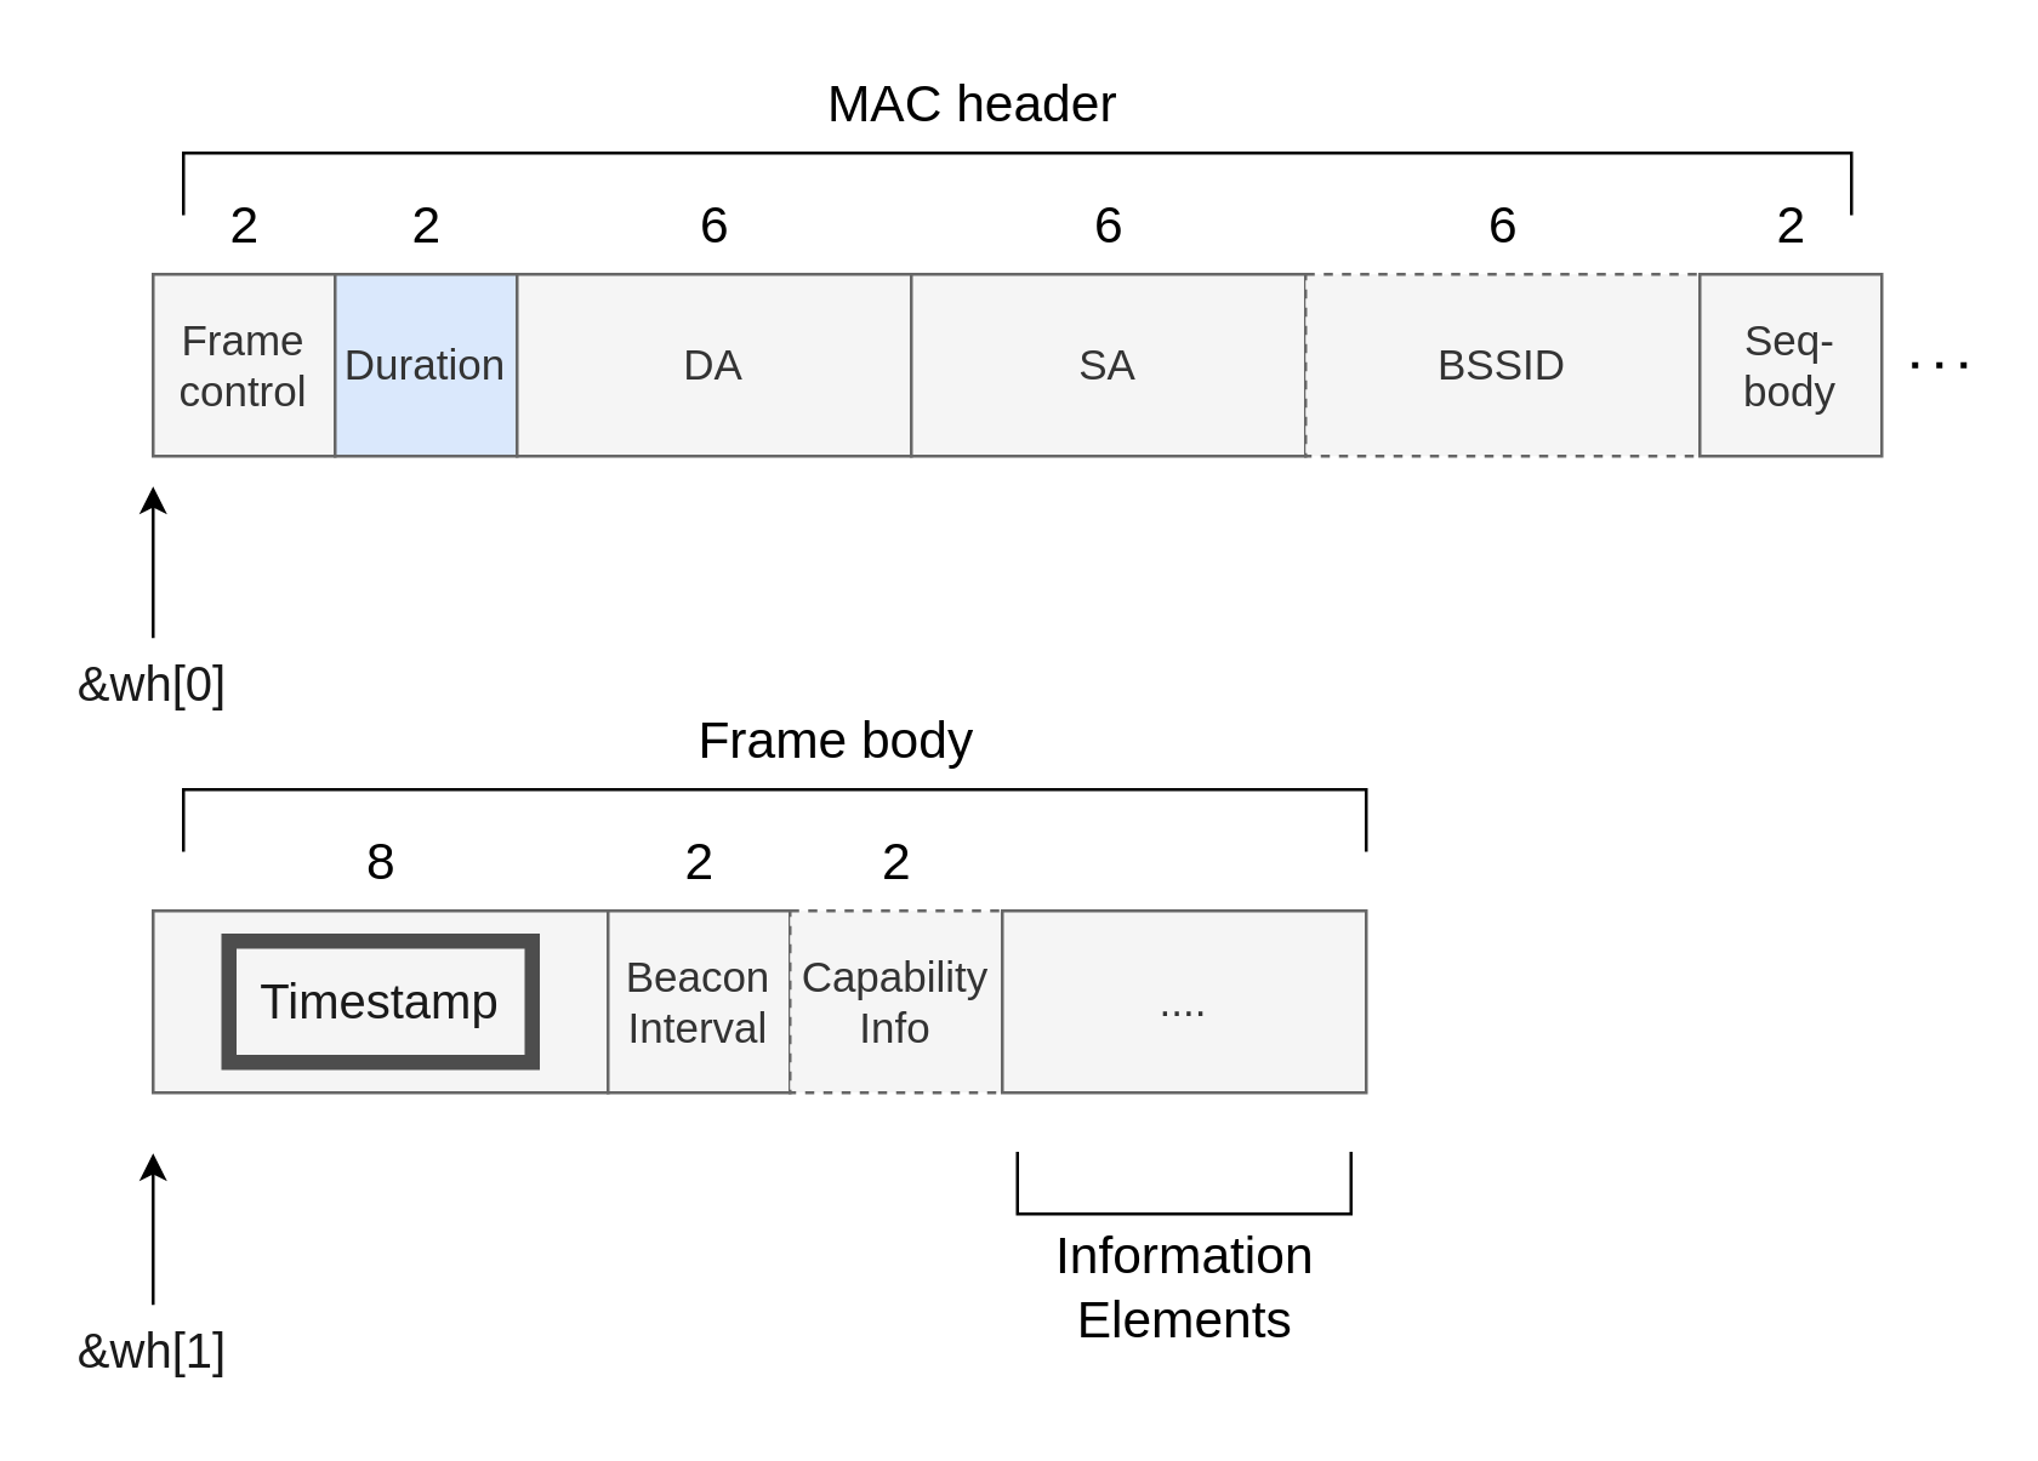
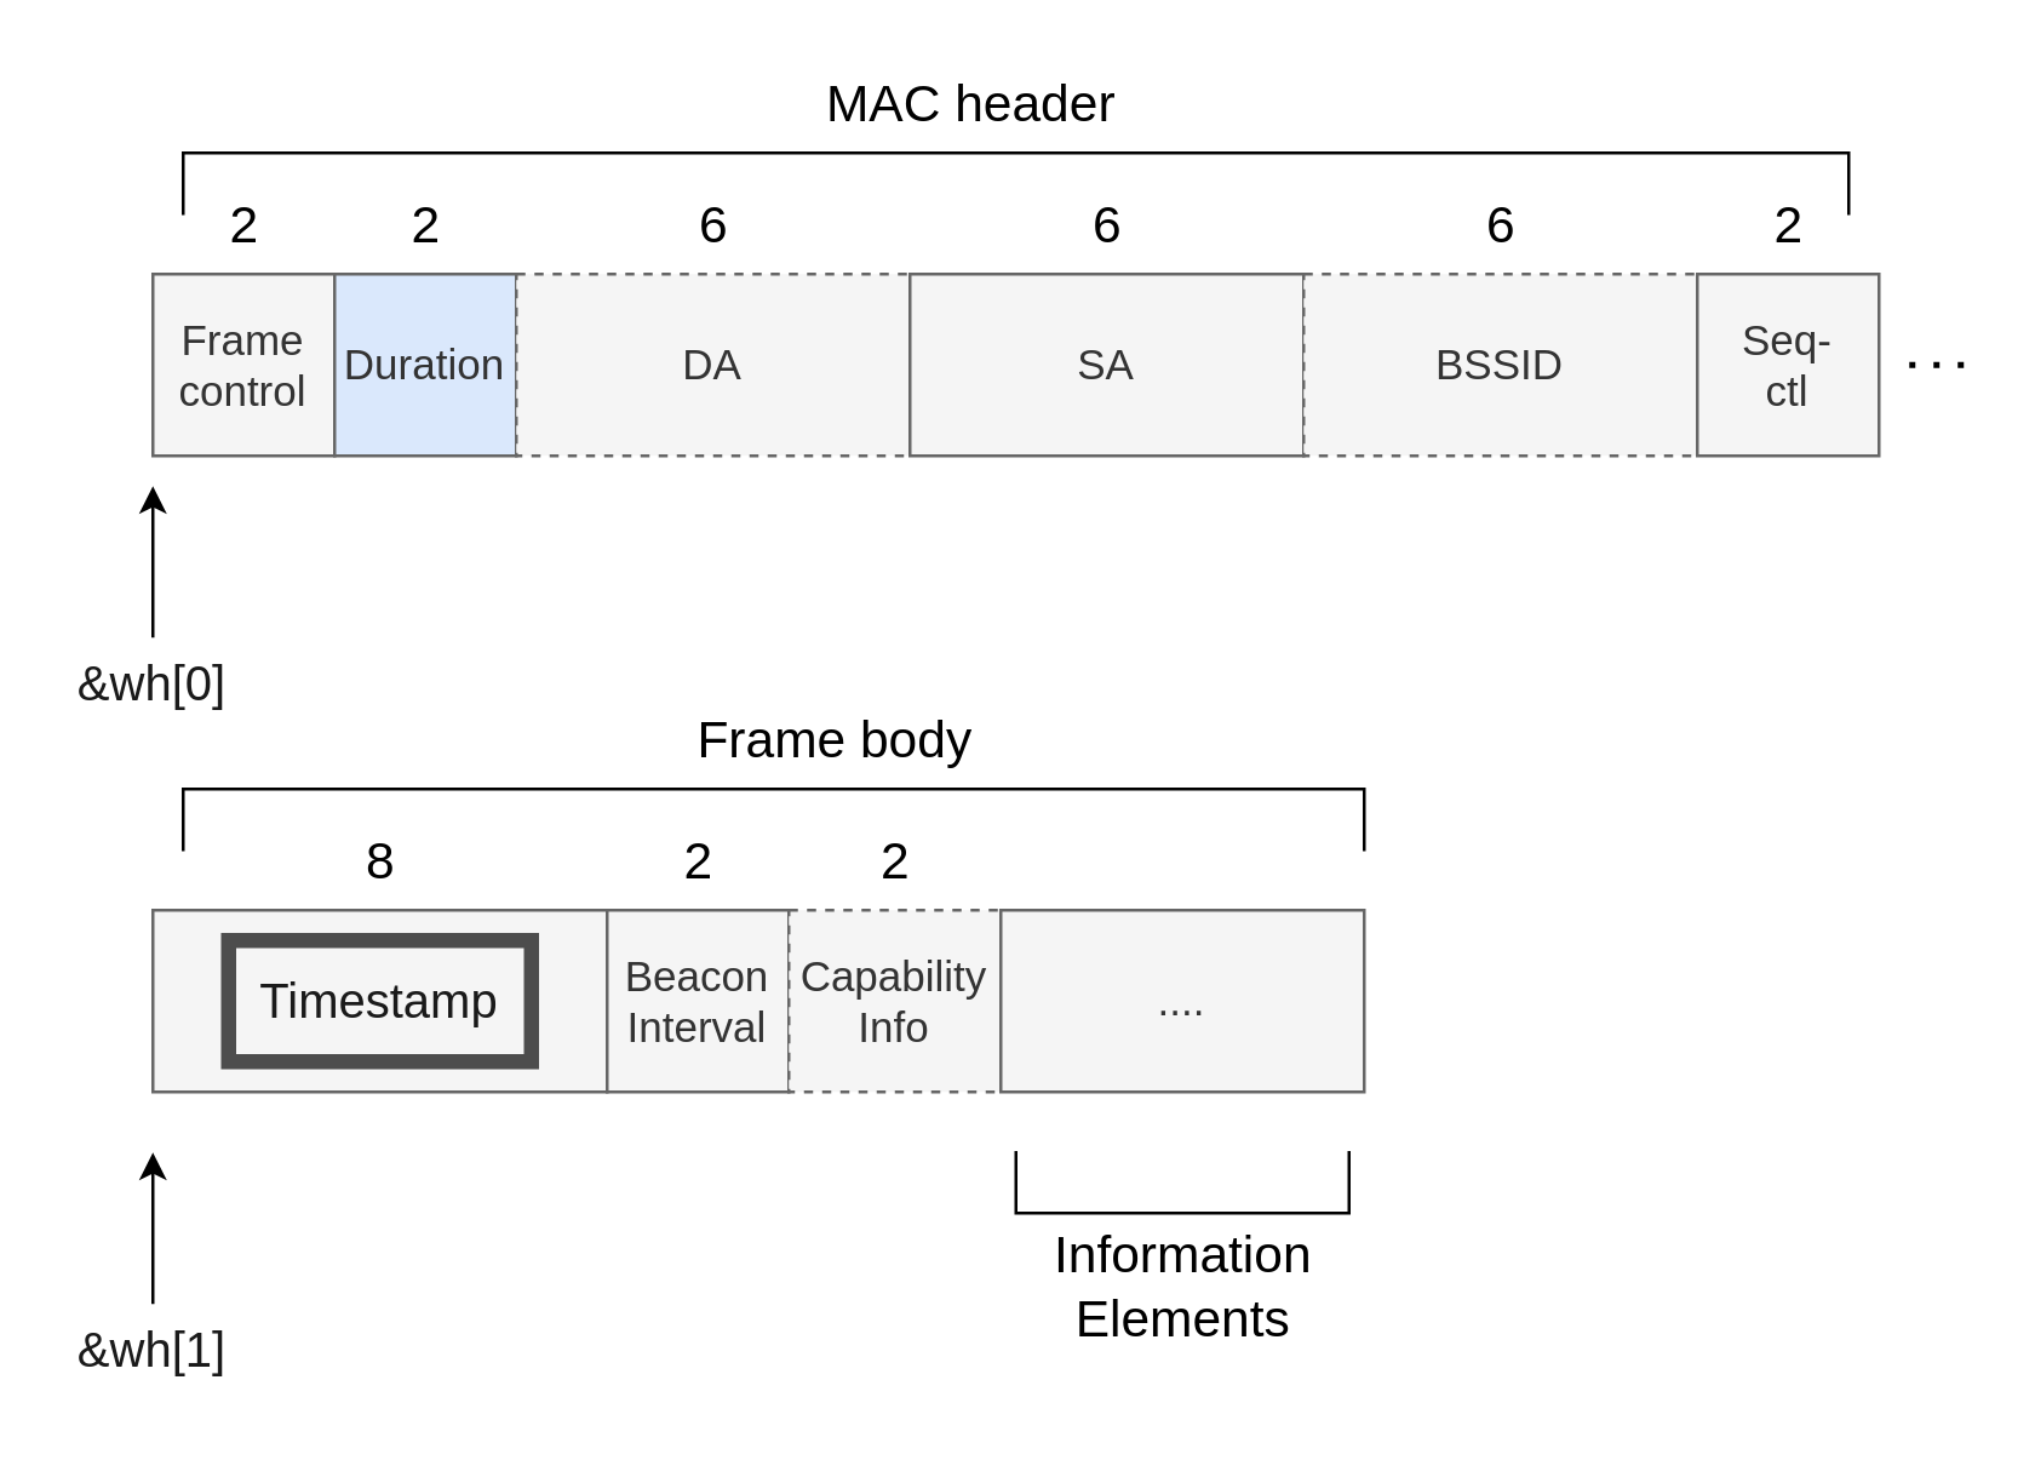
  <mxCell id="0" />
  <mxCell id="1" parent="0" />
  <mxCell id="2" value="Frame &lt;br style=&quot;font-size: 14px;&quot;&gt;control&lt;br style=&quot;font-size: 14px;&quot;&gt;" style="rounded=0;whiteSpace=wrap;html=1;fontSize=14;fillColor=#f5f5f5;fontColor=#333333;strokeColor=#666666;" parent="1" vertex="1"><mxGeometry x="50" y="90" width="60" height="60" as="geometry" /></mxCell>
  <mxCell id="3" value="Duration" style="rounded=0;whiteSpace=wrap;html=1;fontSize=14;fillColor=#dae8fc;fontColor=#333333;strokeColor=#666666;" parent="1" vertex="1"><mxGeometry x="110" y="90" width="60" height="60" as="geometry" /></mxCell>
- <mxCell id="4" value="DA" style="rounded=0;whiteSpace=wrap;html=1;fontSize=14;fillColor=#f5f5f5;fontColor=#333333;strokeColor=#666666;" parent="1" vertex="1"><mxGeometry x="170" y="90" width="130" height="60" as="geometry" /></mxCell>
+ <mxCell id="4" value="DA" style="rounded=0;whiteSpace=wrap;html=1;fontSize=14;fillColor=#f5f5f5;fontColor=#333333;strokeColor=#666666;dashed=1;" parent="1" vertex="1"><mxGeometry x="170" y="90" width="130" height="60" as="geometry" /></mxCell>
  <mxCell id="5" value="SA" style="rounded=0;whiteSpace=wrap;html=1;fontSize=14;fillColor=#f5f5f5;fontColor=#333333;strokeColor=#666666;" parent="1" vertex="1"><mxGeometry x="300" y="90" width="130" height="60" as="geometry" /></mxCell>
  <mxCell id="6" value="BSSID" style="rounded=0;whiteSpace=wrap;html=1;fontSize=14;fillColor=#f5f5f5;fontColor=#333333;strokeColor=#666666;dashed=1;" parent="1" vertex="1"><mxGeometry x="430" y="90" width="130" height="60" as="geometry" /></mxCell>
- <mxCell id="7" value="Seq-&lt;br&gt;body" style="rounded=0;whiteSpace=wrap;html=1;fontSize=14;fillColor=#f5f5f5;fontColor=#333333;strokeColor=#666666;" parent="1" vertex="1"><mxGeometry x="560" y="90" width="60" height="60" as="geometry" /></mxCell>
+ <mxCell id="7" value="Seq-&lt;br&gt;ctl" style="rounded=0;whiteSpace=wrap;html=1;fontSize=14;fillColor=#f5f5f5;fontColor=#333333;strokeColor=#666666;" parent="1" vertex="1"><mxGeometry x="560" y="90" width="60" height="60" as="geometry" /></mxCell>
  <mxCell id="8" value="" style="shape=partialRectangle;whiteSpace=wrap;html=1;bottom=1;right=1;left=1;top=0;fillColor=none;routingCenterX=-0.5;fontSize=14;rotation=-180;" parent="1" vertex="1"><mxGeometry x="60" y="50" width="550" height="20" as="geometry" /></mxCell>
  <mxCell id="9" value="MAC&amp;nbsp;header" style="text;html=1;align=center;verticalAlign=middle;resizable=0;points=[];autosize=1;strokeColor=none;fillColor=none;fontSize=17;" parent="1" vertex="1"><mxGeometry x="260" y="20" width="120" height="30" as="geometry" /></mxCell>
  <mxCell id="10" value="2" style="text;html=1;align=center;verticalAlign=middle;resizable=0;points=[];autosize=1;strokeColor=none;fillColor=none;fontSize=17;" parent="1" vertex="1"><mxGeometry x="65" y="60" width="30" height="30" as="geometry" /></mxCell>
  <mxCell id="11" value="2" style="text;html=1;align=center;verticalAlign=middle;resizable=0;points=[];autosize=1;strokeColor=none;fillColor=none;fontSize=17;" parent="1" vertex="1"><mxGeometry x="125" y="60" width="30" height="30" as="geometry" /></mxCell>
  <mxCell id="12" value="6" style="text;html=1;align=center;verticalAlign=middle;resizable=0;points=[];autosize=1;strokeColor=none;fillColor=none;fontSize=17;" parent="1" vertex="1"><mxGeometry x="220" y="60" width="30" height="30" as="geometry" /></mxCell>
  <mxCell id="13" value="6" style="text;html=1;align=center;verticalAlign=middle;resizable=0;points=[];autosize=1;strokeColor=none;fillColor=none;fontSize=17;" parent="1" vertex="1"><mxGeometry x="350" y="60" width="30" height="30" as="geometry" /></mxCell>
  <mxCell id="14" value="6" style="text;html=1;align=center;verticalAlign=middle;resizable=0;points=[];autosize=1;strokeColor=none;fillColor=none;fontSize=17;" parent="1" vertex="1"><mxGeometry x="480" y="60" width="30" height="30" as="geometry" /></mxCell>
  <mxCell id="15" value="2" style="text;html=1;align=center;verticalAlign=middle;resizable=0;points=[];autosize=1;strokeColor=none;fillColor=none;fontSize=17;" parent="1" vertex="1"><mxGeometry x="575" y="60" width="30" height="30" as="geometry" /></mxCell>
  <mxCell id="16" value="&lt;font color=&quot;#1a1a1a&quot; style=&quot;font-size: 16px;&quot;&gt;Timestamp&lt;/font&gt;" style="rounded=0;whiteSpace=wrap;html=1;fontSize=14;fillColor=#f5f5f5;fontColor=#333333;strokeColor=#666666;" parent="1" vertex="1"><mxGeometry x="50" y="300" width="150" height="60" as="geometry" /></mxCell>
  <mxCell id="17" value="8" style="text;html=1;align=center;verticalAlign=middle;resizable=0;points=[];autosize=1;strokeColor=none;fillColor=none;fontSize=17;" parent="1" vertex="1"><mxGeometry x="110" y="270" width="30" height="30" as="geometry" /></mxCell>
  <mxCell id="18" value="Beacon&lt;br&gt;Interval" style="rounded=0;whiteSpace=wrap;html=1;fontSize=14;fillColor=#f5f5f5;fontColor=#333333;strokeColor=#666666;" parent="1" vertex="1"><mxGeometry x="200" y="300" width="60" height="60" as="geometry" /></mxCell>
  <mxCell id="19" value="2" style="text;html=1;align=center;verticalAlign=middle;resizable=0;points=[];autosize=1;strokeColor=none;fillColor=none;fontSize=17;" parent="1" vertex="1"><mxGeometry x="215" y="270" width="30" height="30" as="geometry" /></mxCell>
  <mxCell id="20" value="Capability&lt;br&gt;Info" style="rounded=0;whiteSpace=wrap;html=1;fontSize=14;fillColor=#f5f5f5;fontColor=#333333;strokeColor=#666666;dashed=1;" parent="1" vertex="1"><mxGeometry x="260" y="300" width="70" height="60" as="geometry" /></mxCell>
  <mxCell id="21" value="2" style="text;html=1;align=center;verticalAlign=middle;resizable=0;points=[];autosize=1;strokeColor=none;fillColor=none;fontSize=17;" parent="1" vertex="1"><mxGeometry x="280" y="270" width="30" height="30" as="geometry" /></mxCell>
  <mxCell id="22" value="...." style="rounded=0;whiteSpace=wrap;html=1;fontSize=14;fillColor=#f5f5f5;fontColor=#333333;strokeColor=#666666;" parent="1" vertex="1"><mxGeometry x="330" y="300" width="120" height="60" as="geometry" /></mxCell>
  <mxCell id="23" value="" style="shape=partialRectangle;whiteSpace=wrap;html=1;bottom=1;right=1;left=1;top=0;fillColor=none;routingCenterX=-0.5;fontSize=14;rotation=-180;" parent="1" vertex="1"><mxGeometry x="60" y="260" width="390" height="20" as="geometry" /></mxCell>
  <mxCell id="24" value="Frame body" style="text;html=1;align=center;verticalAlign=middle;resizable=0;points=[];autosize=1;strokeColor=none;fillColor=none;fontSize=17;" parent="1" vertex="1"><mxGeometry x="220" y="230" width="110" height="30" as="geometry" /></mxCell>
  <mxCell id="25" value="" style="shape=partialRectangle;whiteSpace=wrap;html=1;bottom=1;right=1;left=1;top=0;fillColor=none;routingCenterX=-0.5;fontSize=16;fontColor=#FF0000;" parent="1" vertex="1"><mxGeometry x="335" y="380" width="110" height="20" as="geometry" /></mxCell>
  <mxCell id="26" value="Information&lt;br&gt;Elements" style="text;html=1;align=center;verticalAlign=middle;resizable=0;points=[];autosize=1;strokeColor=none;fillColor=none;fontSize=17;fontColor=#000000;" parent="1" vertex="1"><mxGeometry x="335" y="400" width="110" height="50" as="geometry" /></mxCell>
  <mxCell id="27" value="" style="rounded=0;whiteSpace=wrap;html=1;strokeColor=#4D4D4D;fontColor=#1A1A1A;fillColor=none;strokeWidth=5;" vertex="1" parent="1"><mxGeometry x="75" y="310" width="100" height="40" as="geometry" /></mxCell>
  <mxCell id="28" value="" style="endArrow=none;dashed=1;html=1;dashPattern=1 3;strokeWidth=2;rounded=0;fontColor=#1A1A1A;" edge="1" parent="1"><mxGeometry width="50" height="50" relative="1" as="geometry"><mxPoint x="630" y="120" as="sourcePoint" /><mxPoint x="650" y="120" as="targetPoint" /></mxGeometry></mxCell>
  <mxCell id="29" value="" style="endArrow=classic;html=1;rounded=0;fontColor=#1A1A1A;" edge="1" parent="1"><mxGeometry width="50" height="50" relative="1" as="geometry"><mxPoint x="50" y="430" as="sourcePoint" /><mxPoint x="50" y="380" as="targetPoint" /></mxGeometry></mxCell>
  <mxCell id="30" value="&amp;amp;wh[1]" style="text;html=1;strokeColor=none;fillColor=none;align=center;verticalAlign=middle;whiteSpace=wrap;rounded=0;strokeWidth=5;fontColor=#1A1A1A;fontSize=16;" vertex="1" parent="1"><mxGeometry x="20" y="430" width="60" height="30" as="geometry" /></mxCell>
  <mxCell id="31" value="" style="endArrow=classic;html=1;rounded=0;fontColor=#1A1A1A;" edge="1" parent="1"><mxGeometry width="50" height="50" relative="1" as="geometry"><mxPoint x="50" y="210" as="sourcePoint" /><mxPoint x="50" y="160" as="targetPoint" /></mxGeometry></mxCell>
  <mxCell id="32" value="&amp;amp;wh[0]" style="text;html=1;strokeColor=none;fillColor=none;align=center;verticalAlign=middle;whiteSpace=wrap;rounded=0;strokeWidth=5;fontColor=#1A1A1A;fontSize=16;" vertex="1" parent="1"><mxGeometry x="20" y="210" width="60" height="30" as="geometry" /></mxCell>
